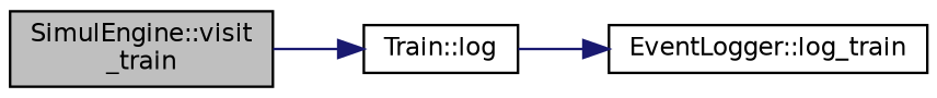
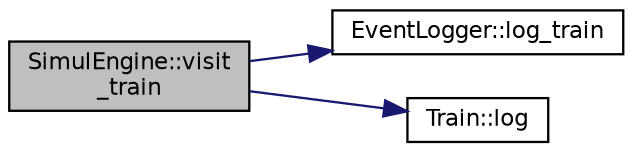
  digraph {
    rankdir=LR
    node [color=black fillcolor=white fontname=Helvetica fontsize=10 shape=record style=filled]
    edge [color=midnightblue fontname=Helvetica fontsize=10 labelfontname=Helvetica labelfontsize=10 style=solid]
    n1 [fillcolor=grey75 fontcolor=black height=0.2 label="SimulEngine::visit\l_train" width=0.4]
    n2 [height=0.2 label="EventLogger::log_train" width=0.4]
    n3 [height=0.2 label="Train::log" width=0.4]
-   n3 -> n2
+   n1 -> n2
    n1 -> n3
  }
